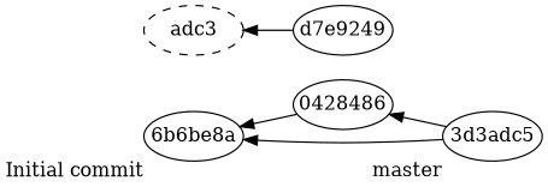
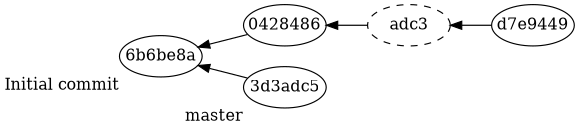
  digraph {
    rankdir=LR
    node [fixedsize=true]
    edge [dir=back]
    n1 [label="6b6be8a" width=1 xlabel="Initial commit"]
    n2 [label=0428486 width=1]
    n3 [label="3d3adc5" width=1 xlabel=master]
    n4 [label=adc3 style=dashed width=1]
-   n5 [label=d7e9249 width=1]
+   n5 [label=d7e9449 width=1]
    n1 -> n2
    n1 -> n3
-   n2 -> n3
+   n2 -> n4
    n4 -> n5
  }
